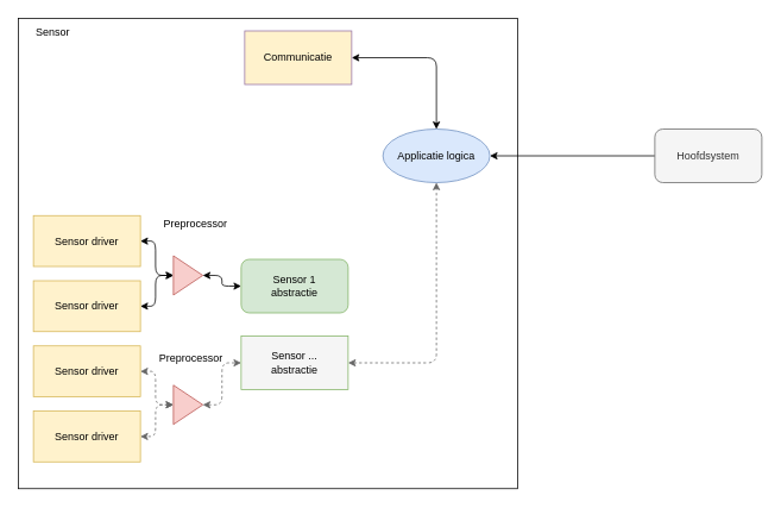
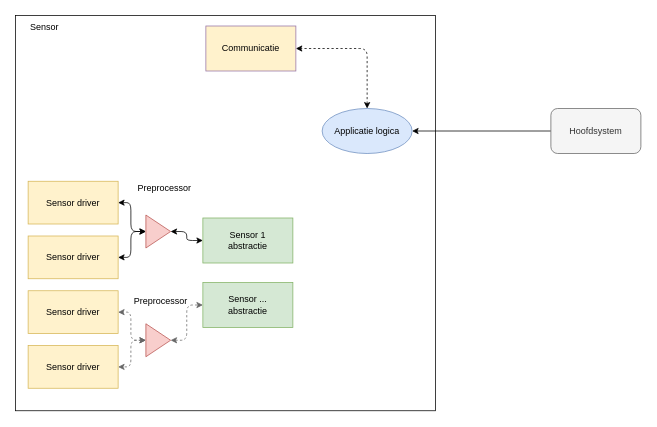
  <mxCell id="0" />
  <mxCell id="1" parent="0" />
  <mxCell id="2" value="" style="rounded=0;whiteSpace=wrap;html=1;fillColor=none;" vertex="1" parent="1"><mxGeometry x="20" y="20" width="560" height="527" as="geometry" /></mxCell>
  <mxCell id="3" value="Sensor" style="text;html=1;strokeColor=none;fillColor=none;align=center;verticalAlign=middle;whiteSpace=wrap;rounded=0;" vertex="1" parent="1"><mxGeometry x="29" y="26" width="60" height="20" as="geometry" /></mxCell>
- <mxCell id="4" style="edgeStyle=orthogonalEdgeStyle;rounded=1;orthogonalLoop=1;jettySize=auto;html=1;entryX=1;entryY=0.5;entryDx=0;entryDy=0;startArrow=classic;startFill=1;strokeColor=#000000;" edge="1" parent="1" source="6" target="7"><mxGeometry relative="1" as="geometry"><Array as="points"><mxPoint x="489" y="64" /></Array></mxGeometry></mxCell>
+ <mxCell id="4" style="edgeStyle=orthogonalEdgeStyle;rounded=1;orthogonalLoop=1;jettySize=auto;html=1;entryX=1;entryY=0.5;entryDx=0;entryDy=0;startArrow=classic;startFill=1;strokeColor=#000000;dashed=1;" edge="1" parent="1" source="6" target="7"><mxGeometry relative="1" as="geometry"><Array as="points"><mxPoint x="489" y="64" /></Array></mxGeometry></mxCell>
  <mxCell id="5" style="edgeStyle=orthogonalEdgeStyle;rounded=1;orthogonalLoop=1;jettySize=auto;html=1;startArrow=classic;startFill=1;strokeColor=#000000;endArrow=none;" edge="1" parent="1" source="6" target="10"><mxGeometry relative="1" as="geometry" /></mxCell>
  <mxCell id="6" value="Applicatie logica" style="ellipse;whiteSpace=wrap;html=1;fillColor=#dae8fc;strokeColor=#6c8ebf;" vertex="1" parent="1"><mxGeometry x="429" y="144" width="120" height="60" as="geometry" /></mxCell>
  <mxCell id="7" value="Communicatie" style="rounded=0;whiteSpace=wrap;html=1;fillColor=#fff2cc;strokeColor=#9673a6;" vertex="1" parent="1"><mxGeometry x="274" y="34" width="120" height="60" as="geometry" /></mxCell>
- <mxCell id="8" value="Sensor 1&lt;br&gt;abstractie" style="whiteSpace=wrap;html=1;fillColor=#d5e8d4;strokeColor=#82b366;rounded=1;" vertex="1" parent="1"><mxGeometry x="270" y="290" width="120" height="60" as="geometry" /></mxCell>
+ <mxCell id="8" value="Sensor 1&lt;br&gt;abstractie" style="rounded=0;whiteSpace=wrap;html=1;fillColor=#d5e8d4;strokeColor=#82b366;" vertex="1" parent="1"><mxGeometry x="270" y="290" width="120" height="60" as="geometry" /></mxCell>
  <mxCell id="9" value="Sensor driver" style="whiteSpace=wrap;html=1;fillColor=#fff2cc;strokeColor=#d6b656;" vertex="1" parent="1"><mxGeometry x="37" y="241" width="120" height="57" as="geometry" /></mxCell>
  <mxCell id="10" value="Hoofdsystem" style="whiteSpace=wrap;html=1;fillColor=#f5f5f5;strokeColor=#666666;fontColor=#333333;rounded=1;" vertex="1" parent="1"><mxGeometry x="734" y="144" width="120" height="60" as="geometry" /></mxCell>
  <mxCell id="11" style="edgeStyle=orthogonalEdgeStyle;rounded=1;orthogonalLoop=1;jettySize=auto;html=1;startArrow=classic;startFill=1;strokeColor=#000000;" edge="1" parent="1"><mxGeometry relative="1" as="geometry"><mxPoint x="222" y="408" as="targetPoint" /></mxGeometry></mxCell>
  <mxCell id="12" style="edgeStyle=orthogonalEdgeStyle;rounded=1;orthogonalLoop=1;jettySize=auto;html=1;startArrow=classic;startFill=1;strokeColor=#000000;" edge="1" parent="1"><mxGeometry relative="1" as="geometry"><mxPoint x="222" y="489" as="targetPoint" /></mxGeometry></mxCell>
  <mxCell id="13" value="Sensor driver" style="whiteSpace=wrap;html=1;fillColor=#fff2cc;strokeColor=#d6b656;" vertex="1" parent="1"><mxGeometry x="37" y="314" width="120" height="57" as="geometry" /></mxCell>
  <mxCell id="14" style="edgeStyle=orthogonalEdgeStyle;rounded=1;orthogonalLoop=1;jettySize=auto;html=1;startArrow=classic;startFill=1;strokeColor=#000000;" edge="1" parent="1" source="17" target="8"><mxGeometry relative="1" as="geometry" /></mxCell>
  <mxCell id="15" style="edgeStyle=orthogonalEdgeStyle;rounded=1;orthogonalLoop=1;jettySize=auto;html=1;startArrow=classic;startFill=1;strokeColor=#000000;" edge="1" parent="1" source="17" target="9"><mxGeometry relative="1" as="geometry" /></mxCell>
  <mxCell id="16" style="edgeStyle=orthogonalEdgeStyle;rounded=1;orthogonalLoop=1;jettySize=auto;html=1;startArrow=classic;startFill=1;strokeColor=#000000;" edge="1" parent="1" source="17" target="13"><mxGeometry relative="1" as="geometry" /></mxCell>
  <mxCell id="17" value="" style="triangle;whiteSpace=wrap;html=1;fillColor=#f8cecc;strokeColor=#b85450;" vertex="1" parent="1"><mxGeometry x="194" y="286" width="33" height="44" as="geometry" /></mxCell>
  <mxCell id="18" value="Preprocessor" style="text;html=1;strokeColor=none;fillColor=none;align=center;verticalAlign=middle;whiteSpace=wrap;rounded=0;" vertex="1" parent="1"><mxGeometry x="199" y="241" width="40" height="20" as="geometry" /></mxCell>
- <mxCell id="19" style="edgeStyle=orthogonalEdgeStyle;rounded=1;orthogonalLoop=1;jettySize=auto;html=1;startArrow=classic;startFill=1;strokeColor=#666666;dashed=1;fillColor=#f5f5f5;" edge="1" parent="1" source="20" target="6"><mxGeometry relative="1" as="geometry" /></mxCell>
- <mxCell id="20" value="Sensor ...&lt;br&gt;abstractie" style="rounded=0;whiteSpace=wrap;html=1;fillColor=#f5f5f5;strokeColor=#82b366;" vertex="1" parent="1"><mxGeometry x="270" y="376" width="120" height="60" as="geometry" /></mxCell>
+ <mxCell id="20" value="Sensor ...&lt;br&gt;abstractie" style="rounded=0;whiteSpace=wrap;html=1;fillColor=#d5e8d4;strokeColor=#82b366;" vertex="1" parent="1"><mxGeometry x="270" y="376" width="120" height="60" as="geometry" /></mxCell>
  <mxCell id="21" value="Sensor driver" style="whiteSpace=wrap;html=1;fillColor=#fff2cc;strokeColor=#d6b656;" vertex="1" parent="1"><mxGeometry x="37" y="387" width="120" height="57" as="geometry" /></mxCell>
  <mxCell id="22" value="Sensor driver" style="whiteSpace=wrap;html=1;fillColor=#fff2cc;strokeColor=#d6b656;" vertex="1" parent="1"><mxGeometry x="37" y="460" width="120" height="57" as="geometry" /></mxCell>
  <mxCell id="23" style="edgeStyle=orthogonalEdgeStyle;rounded=1;orthogonalLoop=1;jettySize=auto;html=1;startArrow=classic;startFill=1;strokeColor=#666666;dashed=1;fillColor=#f5f5f5;" edge="1" parent="1" source="26" target="20"><mxGeometry relative="1" as="geometry" /></mxCell>
  <mxCell id="24" style="edgeStyle=orthogonalEdgeStyle;rounded=1;orthogonalLoop=1;jettySize=auto;html=1;startArrow=classic;startFill=1;strokeColor=#666666;dashed=1;fillColor=#f5f5f5;" edge="1" parent="1" source="26" target="21"><mxGeometry relative="1" as="geometry" /></mxCell>
  <mxCell id="25" style="edgeStyle=orthogonalEdgeStyle;rounded=1;orthogonalLoop=1;jettySize=auto;html=1;startArrow=classic;startFill=1;strokeColor=#666666;dashed=1;fillColor=#f5f5f5;" edge="1" parent="1" source="26" target="22"><mxGeometry relative="1" as="geometry" /></mxCell>
  <mxCell id="26" value="" style="triangle;whiteSpace=wrap;html=1;fillColor=#f8cecc;strokeColor=#b85450;" vertex="1" parent="1"><mxGeometry x="194" y="431" width="33" height="44" as="geometry" /></mxCell>
  <mxCell id="27" value="Preprocessor" style="text;html=1;strokeColor=none;fillColor=none;align=center;verticalAlign=middle;whiteSpace=wrap;rounded=0;" vertex="1" parent="1"><mxGeometry x="194" y="391" width="40" height="20" as="geometry" /></mxCell>
